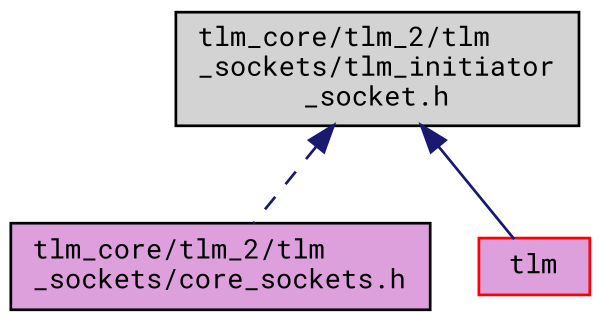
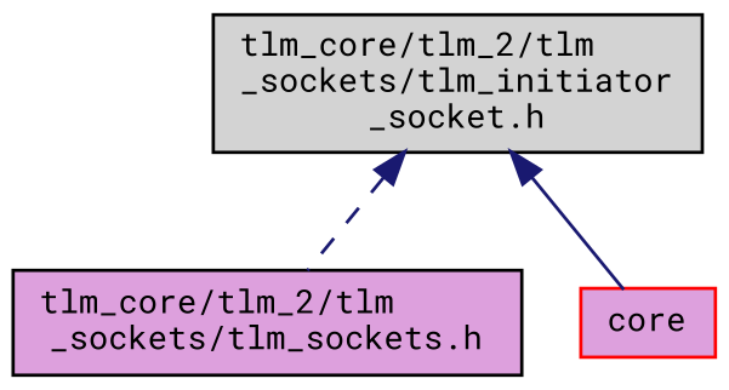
  digraph {
    fontname="Roboto Mono"
    node [color=black fillcolor=plum fontname="Roboto Mono" fontsize=10 shape=record style=filled]
    edge [color=midnightblue dir=back fontname="Roboto Mono" fontsize=10 labelfontname=FreeSans labelfontsize=10]
    n1 [fillcolor=lightgrey fontcolor=black height=0.2 label="tlm_core/tlm_2/tlm\l_sockets/tlm_initiator\l_socket.h" width=0.4]
-   n2 [height=0.2 label="tlm_core/tlm_2/tlm\l_sockets/core_sockets.h" width=0.4]
-   n3 [color=red height=0.2 label=tlm width=0.4]
+   n2 [height=0.2 label="tlm_core/tlm_2/tlm\l_sockets/tlm_sockets.h" width=0.4]
+   n3 [color=red height=0.2 label=core width=0.4]
    n1 -> n2 [style=dashed]
    n1 -> n3 [style=solid]
  }
